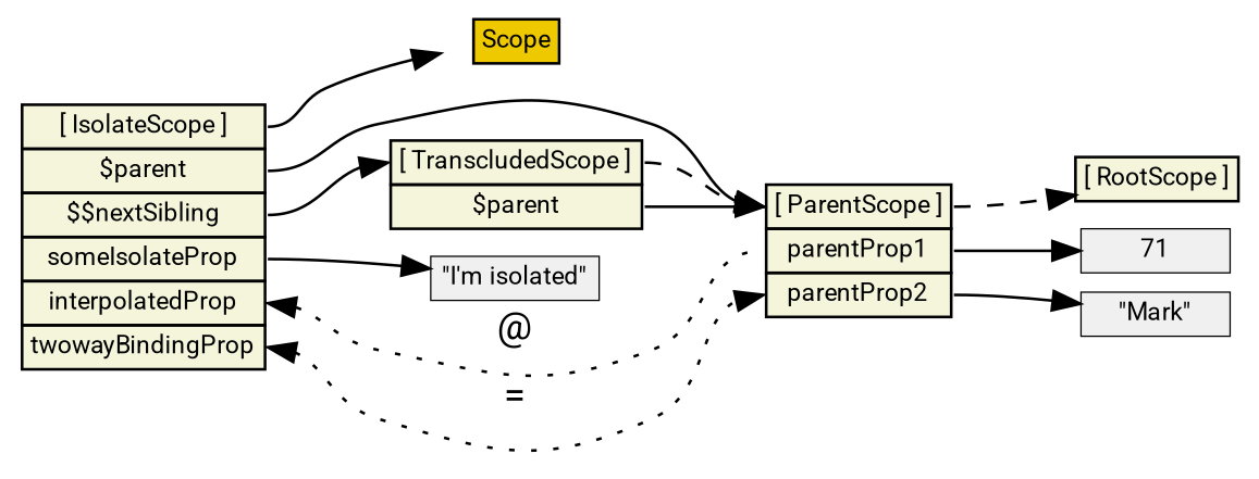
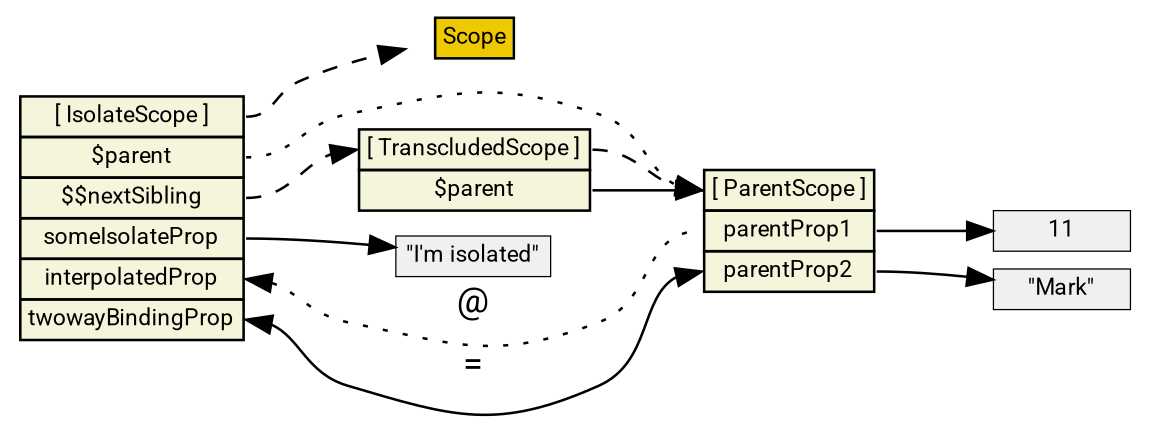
  digraph {
    nodesep=0.1
    rankdir=LR
    fontname=Roboto
    node [fontname=Roboto fontsize=9 margin="0.05, 0.04" penwidth=0.5 shape=plaintext]
    edge [headport=proto tailport=proto fontname=Roboto]
-   n1 [height=0.2 label=<<table bgcolor="beige" border="0" cellborder="1" cellpadding="2" cellspacing="0">   <tr><td port="proto">[ RootScope ]</td></tr></table>>]
    n2 [height=0.2 label=<<table bgcolor="beige" border="0" cellborder="1" cellpadding="2" cellspacing="0">   <tr><td port="proto">[ ParentScope ]</td></tr>   <tr><td port="parentProp1">parentProp1</td></tr>   <tr><td port="parentProp2">parentProp2</td></tr>   </table>>]
-   n3 [fillcolor=gray94 height=0.2 label=71 shape=box style=filled]
+   n3 [fillcolor=gray94 height=0.2 label=11 shape=box style=filled]
    n4 [fillcolor=gray94 height=0.2 label="\"Mark\"" shape=box style=filled]
    n5 [height=0.2 label=<<table bgcolor="beige" border="0" cellborder="1" cellpadding="2" cellspacing="0">   <tr><td port="proto">[ IsolateScope ]</td></tr>   <tr><td port="parent">$parent</td></tr>   <tr><td port="nextSibling">$$nextSibling</td></tr>   <tr><td port="someIsolateProp">someIsolateProp</td></tr>   <tr><td port="interpolatedProp">interpolatedProp</td></tr>   <tr><td port="twowayBindingProp">twowayBindingProp</td></tr>   </table>>]
    n6 [height=0.2 label=<<table bgcolor="beige" border="0" cellborder="1" cellpadding="2" cellspacing="0">   <tr><td port="proto">[ TranscludedScope ]</td></tr>   <tr><td port="parent">$parent</td></tr>   </table>>]
    n7 [height=0.2 label=<<table bgcolor="gold2" border="0" cellborder="1" cellpadding="2" cellspacing="0">   <tr><td port="proto">Scope</td></tr>   </table>>]
    n8 [fillcolor=gray94 height=0.2 label="\"I'm isolated\"" shape=box style=filled]
-   n2 -> n1 [style=dashed]
    n2 -> n3 [tailport=parentProp1 headport=""]
    n2 -> n4 [tailport=parentProp2 headport=""]
-   n5 -> n2 [tailport=parent]
+   n5 -> n2 [tailport=parent style=dotted]
    n5 -> n2 [dir=back headport=parentProp1 label=<@> style=dotted tailport=interpolatedProp]
-   n5 -> n2 [dir=both headport=parentProp2 label=<=> style=dotted tailport=twowayBindingProp]
-   n5 -> n6 [tailport=nextSibling]
-   n5 -> n7 [style=solid headport=""]
+   n5 -> n2 [dir=both headport=parentProp2 label=<=> style=solid tailport=twowayBindingProp]
+   n5 -> n6 [tailport=nextSibling style=dashed]
+   n5 -> n7 [style=dashed headport=""]
    n5 -> n8 [tailport=someIsolateProp headport=""]
    n6 -> n2 [style=dashed]
    n6 -> n2 [tailport=parent]
  }
